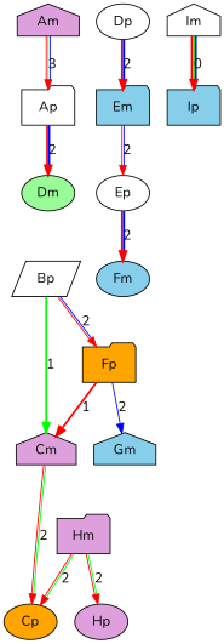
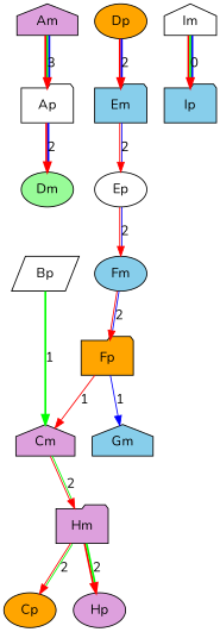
  digraph {
    fontname=Nunito
    rankdir=TB
    node [fillcolor=plum fontname=Nunito shape=ellipse style=filled]
    edge [color="red:blue" fontname=Nunito style=solid]
    Am [shape=house]
    Ap [fillcolor=white shape=folder]
    Dm [fillcolor=palegreen]
    Bp [fillcolor=white shape=parallelogram]
    Cm [shape=house]
-   Dp [fillcolor=white]
+   Dp [fillcolor=orange]
    Em [fillcolor=skyblue shape=folder]
    Cp [fillcolor=orange]
    Ep [fillcolor=white]
    Fm [fillcolor=skyblue]
    Hm [shape=folder]
    Hp
    Ip [fillcolor=skyblue shape=folder]
    Im [fillcolor=white shape=house]
    Fp [fillcolor=orange shape=folder]
    Gm [fillcolor=skyblue shape=house]
-   Am -> Ap [color="red:green:blue" label=3]
+   Am -> Ap [color="red:green:blue" label=3 style=bold]
    Ap -> Dm [label=2 style=bold]
    Bp -> Cm [color=green label=1 style=bold]
-   Cm -> Cp [color="red:green" label=2]
+   Cm -> Hm [color="red:green" label=2]
    Dp -> Em [label=2 style=bold]
    Em -> Ep [label=2]
-   Ep -> Fm [label=2 style=bold]
-   Bp -> Fp [label=2]
+   Ep -> Fm [label=2]
+   Fm -> Fp [label=2]
    Hm -> Cp [color="red:green" label=2]
-   Hm -> Hp [color="red:green" label=2]
+   Hm -> Hp [color="red:green" label=2 style=bold]
    Im -> Ip [color="red:green:blue" label=0 style=bold]
-   Fp -> Cm [color=red label=1 style=bold]
-   Fp -> Gm [color=blue label=2]
+   Fp -> Cm [color=red label=1]
+   Fp -> Gm [color=blue label=1]
  }
